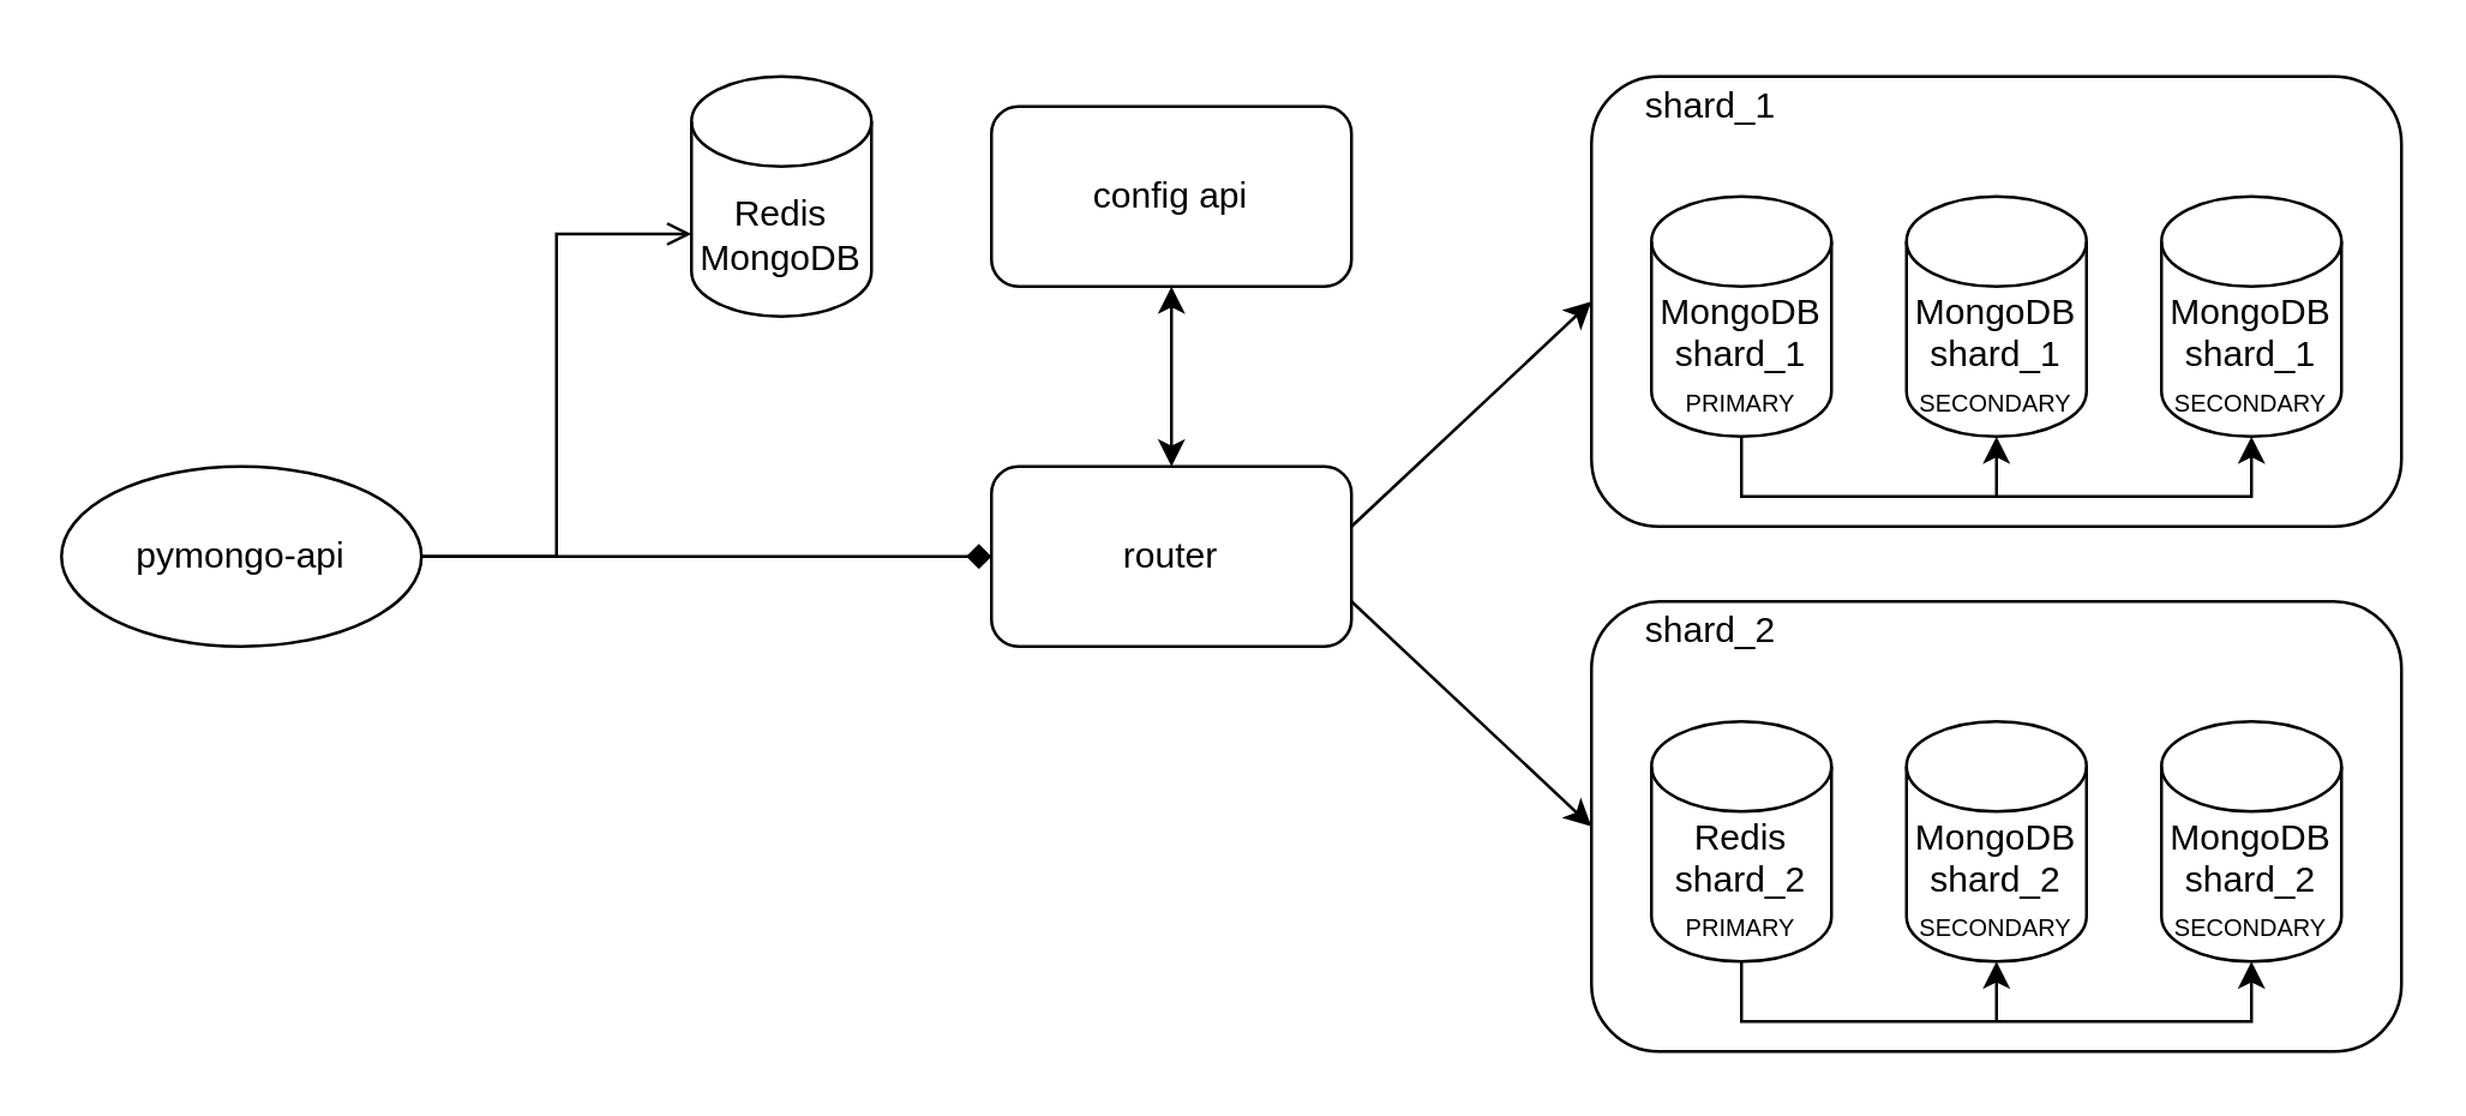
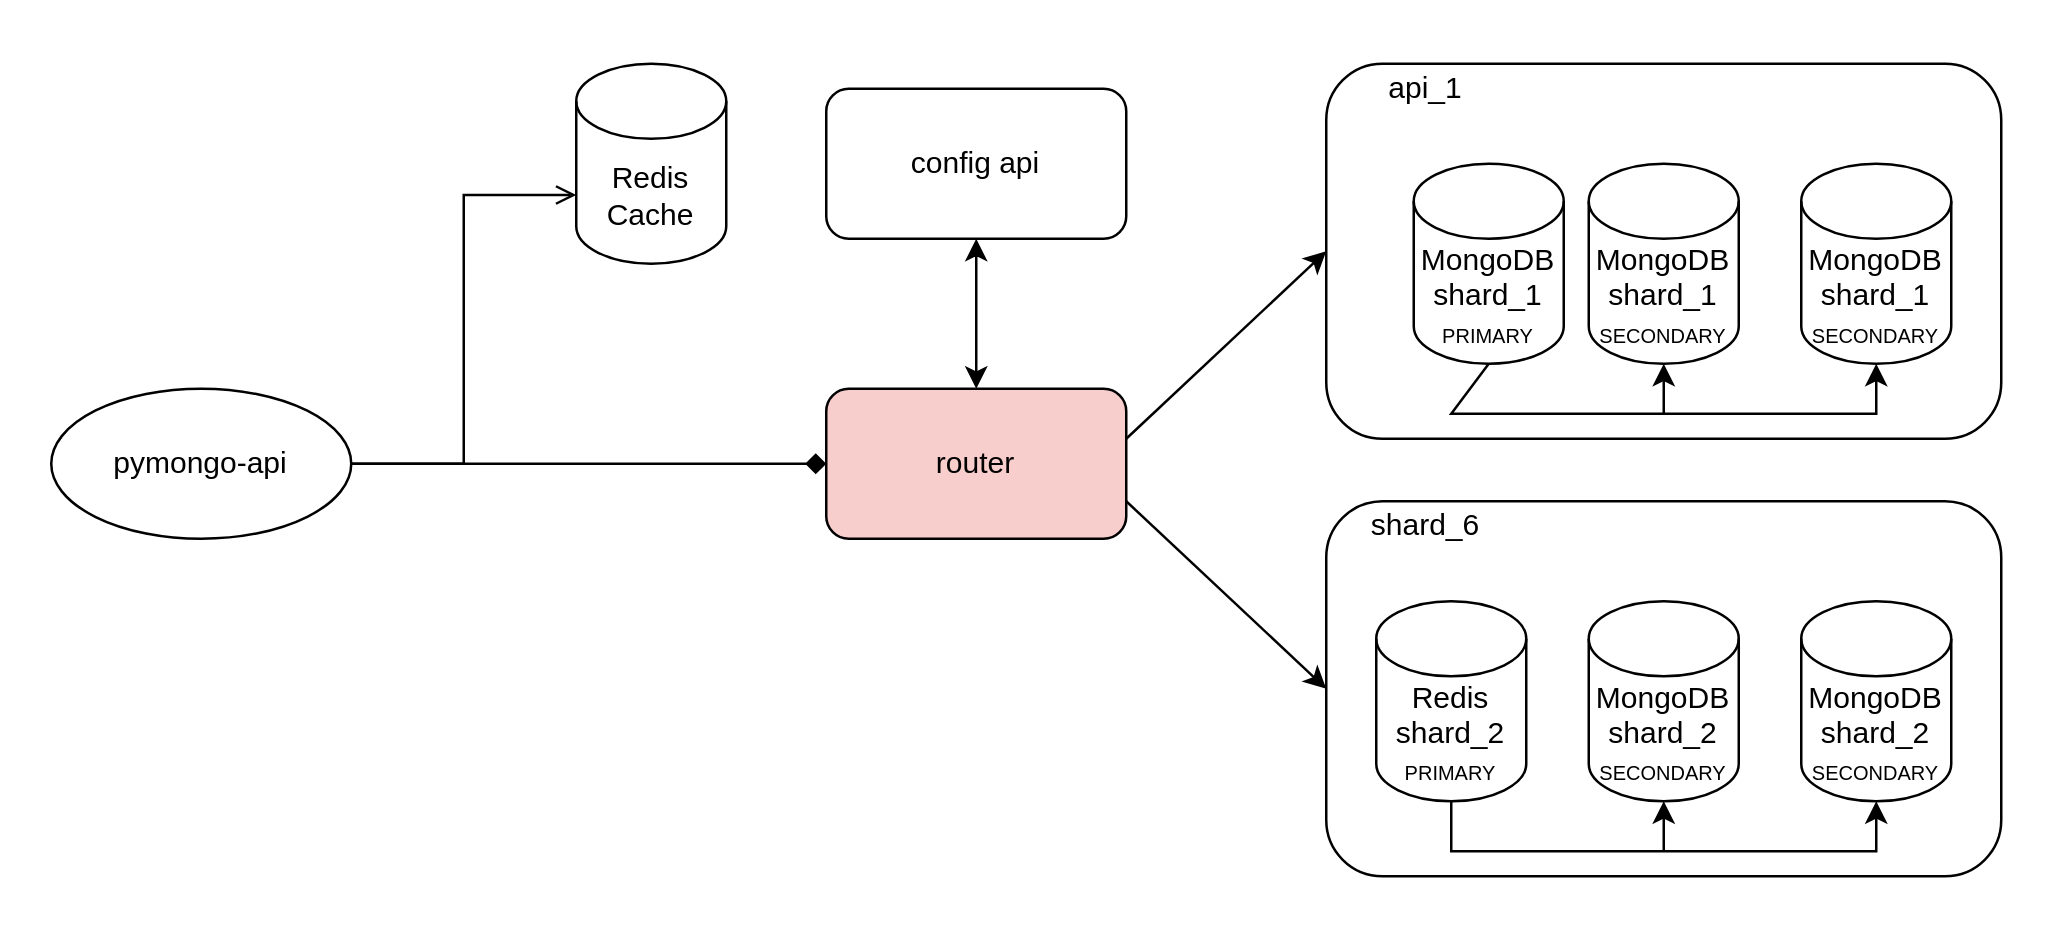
  <mxCell id="0" />
  <mxCell id="1" parent="0" />
  <mxCell id="2" value="" style="rounded=1;whiteSpace=wrap;html=1;align=left;" vertex="1" parent="1"><mxGeometry x="530" y="25" width="270" height="150" as="geometry" /></mxCell>
- <mxCell id="3" value="MongoDB&lt;div&gt;shard_1&lt;/div&gt;&lt;div&gt;&lt;font style=&quot;font-size: 8px;&quot;&gt;PRIMARY&lt;/font&gt;&lt;/div&gt;" style="shape=cylinder3;whiteSpace=wrap;html=1;boundedLbl=1;backgroundOutline=1;size=15;" parent="1" vertex="1"><mxGeometry x="550" y="65" width="60" height="80" as="geometry" /></mxCell>
+ <mxCell id="3" value="MongoDB&lt;div&gt;shard_1&lt;/div&gt;&lt;div&gt;&lt;font style=&quot;font-size: 8px;&quot;&gt;PRIMARY&lt;/font&gt;&lt;/div&gt;" style="shape=cylinder3;whiteSpace=wrap;html=1;boundedLbl=1;backgroundOutline=1;size=15;" parent="1" vertex="1"><mxGeometry x="565" y="65" width="60" height="80" as="geometry" /></mxCell>
  <mxCell id="4" style="edgeStyle=orthogonalEdgeStyle;rounded=0;orthogonalLoop=1;jettySize=auto;html=1;entryX=0;entryY=0.5;entryDx=0;entryDy=0;endArrow=diamond;" edge="1" parent="1" source="5" target="6"><mxGeometry relative="1" as="geometry" /></mxCell>
  <mxCell id="5" value="pymongo-api" style="ellipse;whiteSpace=wrap;html=1;" parent="1" vertex="1"><mxGeometry x="20" y="155" width="120" height="60" as="geometry" /></mxCell>
- <mxCell id="6" value="router" style="rounded=1;whiteSpace=wrap;html=1;" vertex="1" parent="1"><mxGeometry x="330" y="155" width="120" height="60" as="geometry" /></mxCell>
+ <mxCell id="6" value="router" style="rounded=1;whiteSpace=wrap;html=1;fillColor=#f8cecc;" vertex="1" parent="1"><mxGeometry x="330" y="155" width="120" height="60" as="geometry" /></mxCell>
  <mxCell id="7" value="config api" style="rounded=1;whiteSpace=wrap;html=1;" vertex="1" parent="1"><mxGeometry x="330" y="35" width="120" height="60" as="geometry" /></mxCell>
  <mxCell id="8" value="" style="endArrow=classic;startArrow=classic;html=1;rounded=0;exitX=0.5;exitY=0;exitDx=0;exitDy=0;" edge="1" parent="1" source="6"><mxGeometry width="50" height="50" relative="1" as="geometry"><mxPoint x="360" y="345" as="sourcePoint" /><mxPoint x="390" y="95" as="targetPoint" /></mxGeometry></mxCell>
  <mxCell id="9" value="MongoDB&lt;div&gt;shard_1&lt;/div&gt;&lt;div&gt;&lt;font style=&quot;font-size: 8px;&quot;&gt;SECONDARY&lt;/font&gt;&lt;/div&gt;" style="shape=cylinder3;whiteSpace=wrap;html=1;boundedLbl=1;backgroundOutline=1;size=15;" vertex="1" parent="1"><mxGeometry x="635" y="65" width="60" height="80" as="geometry" /></mxCell>
  <mxCell id="10" value="MongoDB&lt;div&gt;shard_1&lt;/div&gt;&lt;div&gt;&lt;font style=&quot;font-size: 8px;&quot;&gt;SECONDARY&lt;/font&gt;&lt;/div&gt;" style="shape=cylinder3;whiteSpace=wrap;html=1;boundedLbl=1;backgroundOutline=1;size=15;" vertex="1" parent="1"><mxGeometry x="720" y="65" width="60" height="80" as="geometry" /></mxCell>
- <mxCell id="11" value="shard_1" style="text;html=1;align=center;verticalAlign=middle;whiteSpace=wrap;rounded=0;" vertex="1" parent="1"><mxGeometry x="540" y="20" width="60" height="30" as="geometry" /></mxCell>
+ <mxCell id="11" value="api_1" style="text;html=1;align=center;verticalAlign=middle;whiteSpace=wrap;rounded=0;" vertex="1" parent="1"><mxGeometry x="540" y="20" width="60" height="30" as="geometry" /></mxCell>
  <mxCell id="12" value="" style="endArrow=classic;html=1;rounded=0;exitX=0.5;exitY=1;exitDx=0;exitDy=0;exitPerimeter=0;entryX=0.5;entryY=1;entryDx=0;entryDy=0;entryPerimeter=0;" edge="1" parent="1" source="3" target="10"><mxGeometry width="50" height="50" relative="1" as="geometry"><mxPoint x="630" y="235" as="sourcePoint" /><mxPoint x="680" y="185" as="targetPoint" /><Array as="points"><mxPoint x="580" y="165" /><mxPoint x="750" y="165" /></Array></mxGeometry></mxCell>
  <mxCell id="13" value="" style="endArrow=classic;html=1;rounded=0;entryX=0.5;entryY=1;entryDx=0;entryDy=0;entryPerimeter=0;" edge="1" parent="1" target="9"><mxGeometry width="50" height="50" relative="1" as="geometry"><mxPoint x="665" y="165" as="sourcePoint" /><mxPoint x="760" y="205" as="targetPoint" /></mxGeometry></mxCell>
  <mxCell id="14" value="" style="rounded=1;whiteSpace=wrap;html=1;align=left;" vertex="1" parent="1"><mxGeometry x="530" y="200" width="270" height="150" as="geometry" /></mxCell>
  <mxCell id="15" value="Redis&lt;div&gt;shard_2&lt;/div&gt;&lt;div&gt;&lt;font style=&quot;font-size: 8px;&quot;&gt;PRIMARY&lt;/font&gt;&lt;/div&gt;" style="shape=cylinder3;whiteSpace=wrap;html=1;boundedLbl=1;backgroundOutline=1;size=15;" vertex="1" parent="1"><mxGeometry x="550" y="240" width="60" height="80" as="geometry" /></mxCell>
  <mxCell id="16" value="MongoDB&lt;div&gt;shard_2&lt;/div&gt;&lt;div&gt;&lt;font style=&quot;font-size: 8px;&quot;&gt;SECONDARY&lt;/font&gt;&lt;/div&gt;" style="shape=cylinder3;whiteSpace=wrap;html=1;boundedLbl=1;backgroundOutline=1;size=15;" vertex="1" parent="1"><mxGeometry x="635" y="240" width="60" height="80" as="geometry" /></mxCell>
  <mxCell id="17" value="MongoDB&lt;div&gt;shard_2&lt;/div&gt;&lt;div&gt;&lt;font style=&quot;font-size: 8px;&quot;&gt;SECONDARY&lt;/font&gt;&lt;/div&gt;" style="shape=cylinder3;whiteSpace=wrap;html=1;boundedLbl=1;backgroundOutline=1;size=15;" vertex="1" parent="1"><mxGeometry x="720" y="240" width="60" height="80" as="geometry" /></mxCell>
- <mxCell id="18" value="shard_2" style="text;html=1;align=center;verticalAlign=middle;whiteSpace=wrap;rounded=0;" vertex="1" parent="1"><mxGeometry x="540" y="195" width="60" height="30" as="geometry" /></mxCell>
+ <mxCell id="18" value="shard_6" style="text;html=1;align=center;verticalAlign=middle;whiteSpace=wrap;rounded=0;" vertex="1" parent="1"><mxGeometry x="540" y="195" width="60" height="30" as="geometry" /></mxCell>
  <mxCell id="19" value="" style="endArrow=classic;html=1;rounded=0;exitX=0.5;exitY=1;exitDx=0;exitDy=0;exitPerimeter=0;entryX=0.5;entryY=1;entryDx=0;entryDy=0;entryPerimeter=0;" edge="1" parent="1" source="15" target="17"><mxGeometry width="50" height="50" relative="1" as="geometry"><mxPoint x="630" y="410" as="sourcePoint" /><mxPoint x="680" y="360" as="targetPoint" /><Array as="points"><mxPoint x="580" y="340" /><mxPoint x="750" y="340" /></Array></mxGeometry></mxCell>
  <mxCell id="20" value="" style="endArrow=classic;html=1;rounded=0;entryX=0.5;entryY=1;entryDx=0;entryDy=0;entryPerimeter=0;" edge="1" parent="1" target="16"><mxGeometry width="50" height="50" relative="1" as="geometry"><mxPoint x="665" y="340" as="sourcePoint" /><mxPoint x="760" y="380" as="targetPoint" /></mxGeometry></mxCell>
  <mxCell id="21" value="" style="endArrow=classic;html=1;rounded=0;entryX=0;entryY=0.5;entryDx=0;entryDy=0;" edge="1" parent="1" target="2"><mxGeometry width="50" height="50" relative="1" as="geometry"><mxPoint x="450" y="175" as="sourcePoint" /><mxPoint x="500" y="125" as="targetPoint" /></mxGeometry></mxCell>
  <mxCell id="22" value="" style="endArrow=classic;html=1;rounded=0;exitX=1;exitY=0.75;exitDx=0;exitDy=0;entryX=0;entryY=0.5;entryDx=0;entryDy=0;" edge="1" parent="1" source="6" target="14"><mxGeometry width="50" height="50" relative="1" as="geometry"><mxPoint x="440" y="325" as="sourcePoint" /><mxPoint x="490" y="275" as="targetPoint" /></mxGeometry></mxCell>
- <mxCell id="23" value="Redis&lt;div&gt;MongoDB&lt;/div&gt;" style="shape=cylinder3;whiteSpace=wrap;html=1;boundedLbl=1;backgroundOutline=1;size=15;" vertex="1" parent="1"><mxGeometry x="230" y="25" width="60" height="80" as="geometry" /></mxCell>
+ <mxCell id="23" value="Redis&lt;div&gt;Cache&lt;/div&gt;" style="shape=cylinder3;whiteSpace=wrap;html=1;boundedLbl=1;backgroundOutline=1;size=15;" vertex="1" parent="1"><mxGeometry x="230" y="25" width="60" height="80" as="geometry" /></mxCell>
  <mxCell id="24" style="edgeStyle=orthogonalEdgeStyle;rounded=0;orthogonalLoop=1;jettySize=auto;html=1;entryX=0;entryY=0;entryDx=0;entryDy=52.5;entryPerimeter=0;endArrow=open;" edge="1" parent="1" source="5" target="23"><mxGeometry relative="1" as="geometry" /></mxCell>
